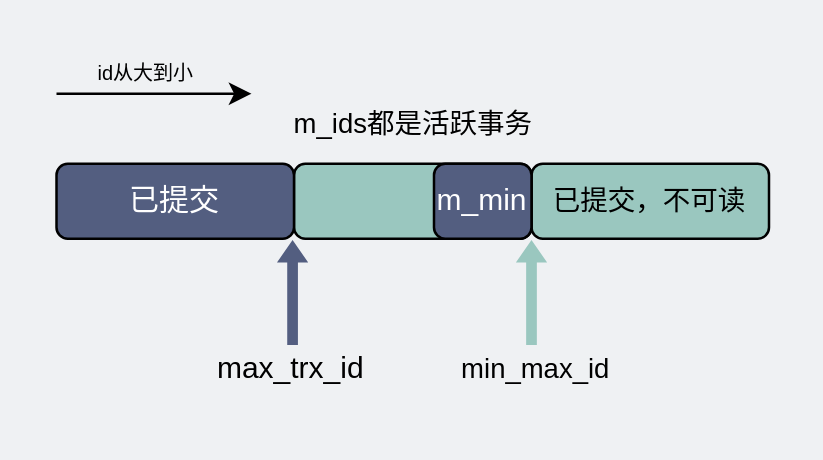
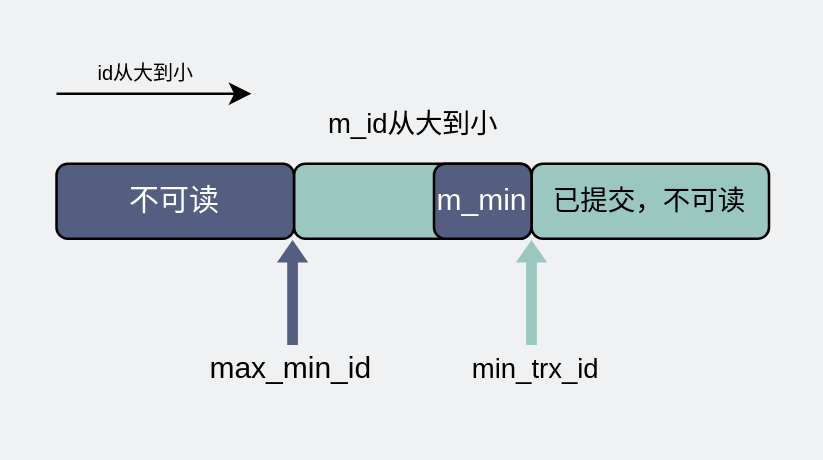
  <mxCell id="0" />
  <mxCell id="1" parent="0" />
  <mxCell id="2" value="&lt;span style=&quot;font-size: 11px&quot;&gt;已提交，不可读&lt;/span&gt;" style="rounded=1;whiteSpace=wrap;html=1;fillColor=#9AC7BF;" parent="1" vertex="1"><mxGeometry x="212" y="65" width="95" height="30" as="geometry" /></mxCell>
  <mxCell id="3" value="" style="rounded=1;whiteSpace=wrap;html=1;fillColor=#9AC7BF;" parent="1" vertex="1"><mxGeometry x="117" y="65" width="95" height="30" as="geometry" /></mxCell>
- <mxCell id="4" value="已提交" style="rounded=1;whiteSpace=wrap;html=1;fillColor=#535E80;fontColor=#FFFFFF;" parent="1" vertex="1"><mxGeometry x="22" y="65" width="95" height="30" as="geometry" /></mxCell>
+ <mxCell id="4" value="不可读" style="rounded=1;whiteSpace=wrap;html=1;fillColor=#535E80;fontColor=#FFFFFF;" parent="1" vertex="1"><mxGeometry x="22" y="65" width="95" height="30" as="geometry" /></mxCell>
  <mxCell id="5" value="" style="shape=flexArrow;endArrow=classic;html=1;rounded=0;strokeColor=none;fillColor=#535E80;endWidth=7.212;endSize=2.665;width=4.279;" parent="1" edge="1"><mxGeometry width="50" height="50" relative="1" as="geometry"><mxPoint x="116.43" y="138" as="sourcePoint" /><mxPoint x="116.43" y="95" as="targetPoint" /></mxGeometry></mxCell>
- <mxCell id="6" value="max_trx_id" style="text;html=1;strokeColor=none;fillColor=none;align=center;verticalAlign=middle;whiteSpace=wrap;rounded=0;" parent="1" vertex="1"><mxGeometry x="86" y="132" width="60" height="30" as="geometry" /></mxCell>
+ <mxCell id="6" value="max_min_id" style="text;html=1;strokeColor=none;fillColor=none;align=center;verticalAlign=middle;whiteSpace=wrap;rounded=0;" parent="1" vertex="1"><mxGeometry x="86" y="132" width="60" height="30" as="geometry" /></mxCell>
  <mxCell id="7" value="" style="shape=flexArrow;endArrow=classic;html=1;rounded=0;strokeColor=none;fillColor=#9AC7BF;endWidth=7.212;endSize=2.665;width=4.279;fontColor=#535E80;" parent="1" edge="1"><mxGeometry width="50" height="50" relative="1" as="geometry"><mxPoint x="212" y="138" as="sourcePoint" /><mxPoint x="212" y="95" as="targetPoint" /></mxGeometry></mxCell>
- <mxCell id="8" value="&lt;font style=&quot;font-size: 11px&quot;&gt;min_max_id&lt;/font&gt;" style="text;html=1;strokeColor=none;fillColor=none;align=center;verticalAlign=middle;whiteSpace=wrap;rounded=0;" parent="1" vertex="1"><mxGeometry x="184" y="132" width="60" height="30" as="geometry" /></mxCell>
+ <mxCell id="8" value="&lt;font style=&quot;font-size: 11px&quot;&gt;min_trx_id&lt;/font&gt;" style="text;html=1;strokeColor=none;fillColor=none;align=center;verticalAlign=middle;whiteSpace=wrap;rounded=0;" parent="1" vertex="1"><mxGeometry x="184" y="132" width="60" height="30" as="geometry" /></mxCell>
  <mxCell id="9" value="&lt;font color=&quot;#ffffff&quot;&gt;m_min&lt;/font&gt;" style="rounded=1;whiteSpace=wrap;html=1;fillColor=#535E80;" parent="1" vertex="1"><mxGeometry x="173" y="65" width="39" height="30" as="geometry" /></mxCell>
- <mxCell id="10" value="m_ids都是活跃事务" style="text;html=1;strokeColor=none;fillColor=none;align=center;verticalAlign=middle;whiteSpace=wrap;rounded=0;fontSize=11;" parent="1" vertex="1"><mxGeometry x="110" y="35" width="110" height="27" as="geometry" /></mxCell>
+ <mxCell id="10" value="m_id从大到小" style="text;html=1;strokeColor=none;fillColor=none;align=center;verticalAlign=middle;whiteSpace=wrap;rounded=0;fontSize=11;" parent="1" vertex="1"><mxGeometry x="110" y="35" width="110" height="27" as="geometry" /></mxCell>
  <mxCell id="11" value="" style="endArrow=classic;html=1;rounded=0;fillColor=#535E80;" parent="1" edge="1"><mxGeometry width="50" height="50" relative="1" as="geometry"><mxPoint x="22" y="37" as="sourcePoint" /><mxPoint x="100" y="37" as="targetPoint" /></mxGeometry></mxCell>
  <mxCell id="12" value="&lt;font style=&quot;font-size: 8px&quot;&gt;id从大到小&lt;/font&gt;" style="text;html=1;strokeColor=none;fillColor=none;align=center;verticalAlign=middle;whiteSpace=wrap;rounded=0;" parent="1" vertex="1"><mxGeometry x="20" y="20" width="76" height="15" as="geometry" /></mxCell>
